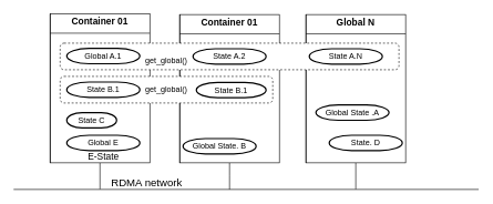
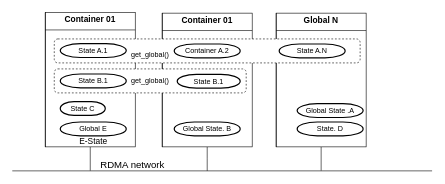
  <mxCell id="0" />
  <mxCell id="1" parent="0" />
  <mxCell id="2" style="edgeStyle=orthogonalEdgeStyle;rounded=0;orthogonalLoop=1;jettySize=auto;html=1;exitX=0.5;exitY=1;exitDx=0;exitDy=0;endArrow=none;endFill=0;fontSize=14;fontColor=#000000;" edge="1" parent="1" source="3"><mxGeometry relative="1" as="geometry"><mxPoint x="345" y="284" as="targetPoint" /></mxGeometry></mxCell>
  <mxCell id="3" value="&lt;b&gt;Container 01&lt;/b&gt;" style="shape=internalStorage;whiteSpace=wrap;html=1;backgroundOutline=1;labelBackgroundColor=none;strokeColor=#000000;fontSize=14;fontColor=#000000;dx=0;dy=29;spacingTop=-200;" vertex="1" parent="1"><mxGeometry x="270" y="21" width="150" height="223" as="geometry" /></mxCell>
  <mxCell id="4" style="edgeStyle=orthogonalEdgeStyle;rounded=0;orthogonalLoop=1;jettySize=auto;html=1;exitX=0.5;exitY=1;exitDx=0;exitDy=0;endArrow=none;endFill=0;fontSize=14;fontColor=#000000;" edge="1" parent="1" source="5"><mxGeometry relative="1" as="geometry"><mxPoint x="535" y="283.667" as="targetPoint" /></mxGeometry></mxCell>
  <mxCell id="5" value="&lt;b&gt;Global N&lt;/b&gt;" style="shape=internalStorage;whiteSpace=wrap;html=1;backgroundOutline=1;labelBackgroundColor=none;strokeColor=#000000;fontSize=14;fontColor=#000000;dx=0;dy=29;spacingTop=-200;" vertex="1" parent="1"><mxGeometry x="460" y="21" width="150" height="223" as="geometry" /></mxCell>
  <mxCell id="6" style="edgeStyle=orthogonalEdgeStyle;rounded=0;orthogonalLoop=1;jettySize=auto;html=1;exitX=0.5;exitY=1;exitDx=0;exitDy=0;endArrow=none;endFill=0;fontSize=14;fontColor=#000000;" edge="1" parent="1" source="7"><mxGeometry relative="1" as="geometry"><mxPoint x="150" y="283.667" as="targetPoint" /></mxGeometry></mxCell>
  <mxCell id="7" value="&lt;b&gt;Container 01&lt;/b&gt;" style="shape=internalStorage;whiteSpace=wrap;html=1;backgroundOutline=1;labelBackgroundColor=none;strokeColor=#000000;fontSize=14;fontColor=#000000;dx=0;dy=29;spacingTop=-200;" vertex="1" parent="1"><mxGeometry x="75" y="20" width="150" height="224" as="geometry" /></mxCell>
  <mxCell id="8" value="&lt;font style=&quot;font-size: 16px&quot;&gt;RDMA network&lt;/font&gt;" style="endArrow=none;html=1;spacingLeft=-300;spacingBottom=1;spacingTop=-21;" edge="1" parent="1"><mxGeometry width="50" height="50" relative="1" as="geometry"><mxPoint x="20" y="284" as="sourcePoint" /><mxPoint x="720" y="284" as="targetPoint" /></mxGeometry></mxCell>
  <mxCell id="9" value="get_global()" style="rounded=1;whiteSpace=wrap;html=1;strokeColor=#000000;dashed=1;" vertex="1" parent="1"><mxGeometry x="90" y="114" width="320" height="40" as="geometry" /></mxCell>
  <mxCell id="10" value="State B.1" style="strokeWidth=2;html=1;shape=mxgraph.flowchart.terminator;whiteSpace=wrap;" vertex="1" parent="1"><mxGeometry x="100" y="122.5" width="110" height="23" as="geometry" /></mxCell>
  <mxCell id="11" value="State B.1" style="strokeWidth=2;html=1;shape=mxgraph.flowchart.terminator;whiteSpace=wrap;" vertex="1" parent="1"><mxGeometry x="295" y="123" width="105" height="23" as="geometry" /></mxCell>
  <mxCell id="12" value="get_global()" style="rounded=1;whiteSpace=wrap;html=1;strokeColor=#000000;dashed=1;spacingTop=14;fontColor=#000000;labelBackgroundColor=none;spacingLeft=-190;" vertex="1" parent="1"><mxGeometry x="90" y="64" width="510" height="40" as="geometry" /></mxCell>
- <mxCell id="13" value="Global A.1" style="strokeWidth=2;html=1;shape=mxgraph.flowchart.terminator;whiteSpace=wrap;" vertex="1" parent="1"><mxGeometry x="100" y="72" width="110" height="23" as="geometry" /></mxCell>
- <mxCell id="14" value="State A.2" style="strokeWidth=2;html=1;shape=mxgraph.flowchart.terminator;whiteSpace=wrap;" vertex="1" parent="1"><mxGeometry x="290" y="72.5" width="110" height="23" as="geometry" /></mxCell>
+ <mxCell id="13" value="State A.1" style="strokeWidth=2;html=1;shape=mxgraph.flowchart.terminator;whiteSpace=wrap;" vertex="1" parent="1"><mxGeometry x="100" y="72" width="110" height="23" as="geometry" /></mxCell>
+ <mxCell id="14" value="Container A.2" style="strokeWidth=2;html=1;shape=mxgraph.flowchart.terminator;whiteSpace=wrap;" vertex="1" parent="1"><mxGeometry x="290" y="72.5" width="110" height="23" as="geometry" /></mxCell>
  <mxCell id="15" value="State A.N" style="strokeWidth=2;html=1;shape=mxgraph.flowchart.terminator;whiteSpace=wrap;" vertex="1" parent="1"><mxGeometry x="465" y="72.5" width="110" height="23" as="geometry" /></mxCell>
  <mxCell id="16" value="State C" style="strokeWidth=2;html=1;shape=mxgraph.flowchart.terminator;whiteSpace=wrap;" vertex="1" parent="1"><mxGeometry x="100" y="168.5" width="75" height="23" as="geometry" /></mxCell>
  <mxCell id="17" value="Global E" style="strokeWidth=2;html=1;shape=mxgraph.flowchart.terminator;whiteSpace=wrap;" vertex="1" parent="1"><mxGeometry x="100" y="202.5" width="110" height="23" as="geometry" /></mxCell>
- <mxCell id="18" value="Global State. B" style="strokeWidth=2;html=1;shape=mxgraph.flowchart.terminator;whiteSpace=wrap;" vertex="1" parent="1"><mxGeometry x="275" y="207.5" width="110" height="23" as="geometry" /></mxCell>
- <mxCell id="19" value="Global State .A" style="strokeWidth=2;html=1;shape=mxgraph.flowchart.terminator;whiteSpace=wrap;" vertex="1" parent="1"><mxGeometry x="475" y="157" width="110" height="23" as="geometry" /></mxCell>
+ <mxCell id="18" value="Global State. B" style="strokeWidth=2;html=1;shape=mxgraph.flowchart.terminator;whiteSpace=wrap;" vertex="1" parent="1"><mxGeometry x="290" y="202.5" width="110" height="23" as="geometry" /></mxCell>
+ <mxCell id="19" value="Global State .A" style="strokeWidth=2;html=1;shape=mxgraph.flowchart.terminator;whiteSpace=wrap;" vertex="1" parent="1"><mxGeometry x="495" y="172" width="110" height="23" as="geometry" /></mxCell>
  <mxCell id="20" value="State. D" style="strokeWidth=2;html=1;shape=mxgraph.flowchart.terminator;whiteSpace=wrap;" vertex="1" parent="1"><mxGeometry x="495" y="202.5" width="110" height="23" as="geometry" /></mxCell>
  <mxCell id="21" value="E-State" style="text;html=1;resizable=0;points=[];autosize=1;align=left;verticalAlign=top;spacingTop=-4;fontSize=14;fontColor=#000000;" vertex="1" parent="1"><mxGeometry x="130" y="224" width="60" height="20" as="geometry" /></mxCell>
